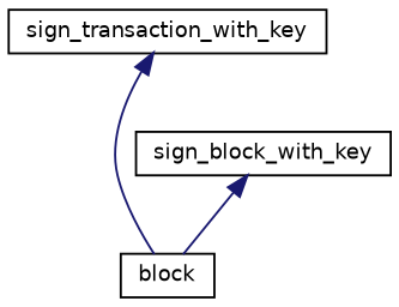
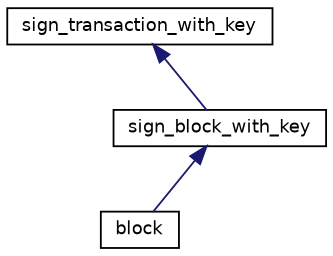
  digraph {
    rankdir=TB
    node [color=black fillcolor=white fontname=Helvetica fontsize=10 shape=record style=filled]
    edge [color=midnightblue dir=back fontname=Helvetica fontsize=10 labelfontname=Helvetica labelfontsize=10 style=solid]
    n1 [height=0.2 label=block width=0.4]
    n2 [height=0.2 label=sign_block_with_key width=0.4]
    n3 [height=0.2 label=sign_transaction_with_key width=0.4]
    n2 -> n1
-   n3 -> n1
+   n3 -> n2
  }
